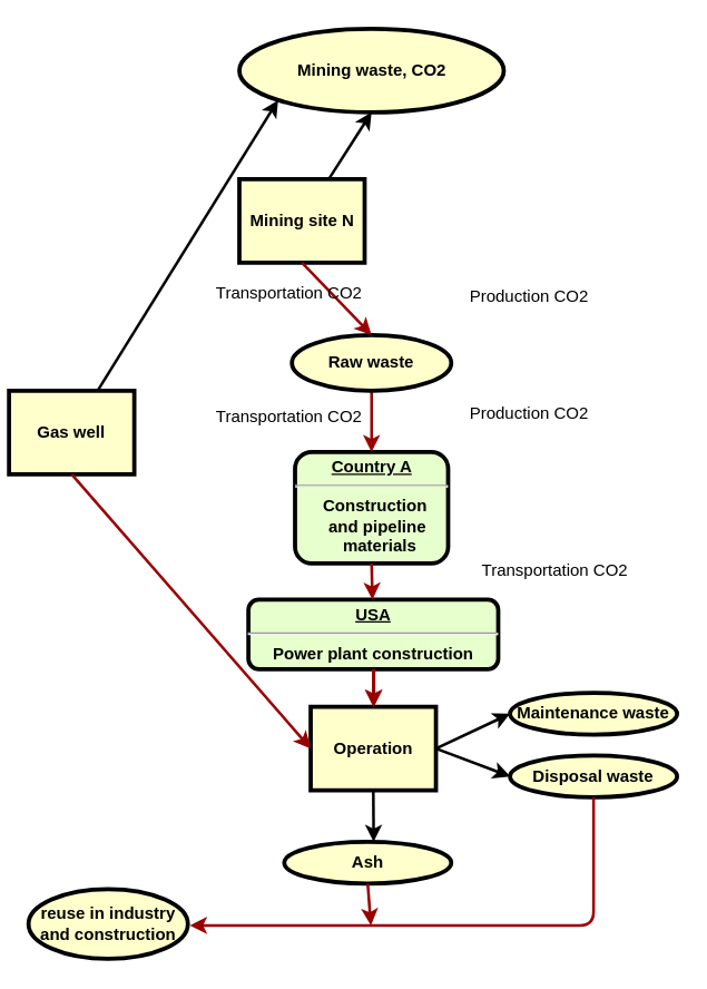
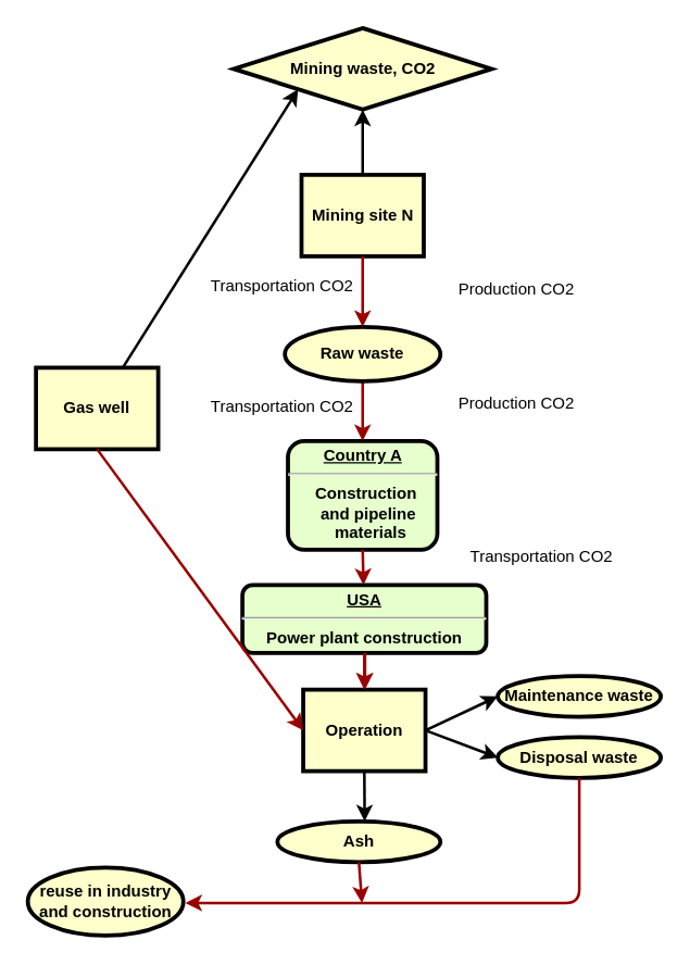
  <mxCell id="0" />
  <mxCell id="1" parent="0" />
  <mxCell id="2" value="&lt;p style=&quot;margin: 0px; margin-top: 4px; text-align: center; text-decoration: underline;&quot;&gt;&lt;strong&gt;Country A&lt;br&gt;&lt;/strong&gt;&lt;/p&gt;&lt;hr&gt;&lt;p style=&quot;margin: 0px; margin-left: 8px;&quot;&gt;Construction&amp;nbsp; &lt;br&gt;&lt;/p&gt;&lt;p style=&quot;margin: 0px; margin-left: 8px;&quot;&gt;and pipeline&lt;/p&gt;&lt;p style=&quot;margin: 0px; margin-left: 8px;&quot;&gt;&amp;nbsp;materials&lt;br&gt;&lt;/p&gt;" style="verticalAlign=middle;align=center;overflow=fill;fontSize=12;fontFamily=Helvetica;html=1;rounded=1;fontStyle=1;strokeWidth=3;fillColor=#E6FFCC" parent="1" vertex="1"><mxGeometry x="211.5" y="324" width="110" height="80" as="geometry" /></mxCell>
  <mxCell id="3" value="&lt;p style=&quot;margin: 0px; margin-top: 4px; text-align: center; text-decoration: underline;&quot;&gt;&lt;strong&gt;USA&lt;br&gt;&lt;/strong&gt;&lt;/p&gt;&lt;hr&gt;Power plant construction" style="verticalAlign=middle;align=center;overflow=fill;fontSize=12;fontFamily=Helvetica;html=1;rounded=1;fontStyle=1;strokeWidth=3;fillColor=#E6FFCC" parent="1" vertex="1"><mxGeometry x="178" y="430" width="179.5" height="50" as="geometry" /></mxCell>
  <mxCell id="4" value="Operation" style="whiteSpace=wrap;align=center;verticalAlign=middle;fontStyle=1;strokeWidth=3;fillColor=#FFFFCC" parent="1" vertex="1"><mxGeometry x="222.75" y="507" width="90" height="60" as="geometry" /></mxCell>
- <mxCell id="5" value="Mining site N" style="whiteSpace=wrap;align=center;verticalAlign=middle;fontStyle=1;strokeWidth=3;fillColor=#FFFFCC" parent="1" vertex="1"><mxGeometry x="171.5" y="128" width="90" height="60" as="geometry" /></mxCell>
+ <mxCell id="5" value="Mining site N" style="whiteSpace=wrap;align=center;verticalAlign=middle;fontStyle=1;strokeWidth=3;fillColor=#FFFFCC" parent="1" vertex="1"><mxGeometry x="221.5" y="128" width="90" height="60" as="geometry" /></mxCell>
  <mxCell id="6" style="edgeStyle=orthogonalEdgeStyle;rounded=0;orthogonalLoop=1;jettySize=auto;html=1;exitX=0.5;exitY=1;exitDx=0;exitDy=0;" parent="1" edge="1"><mxGeometry relative="1" as="geometry"><mxPoint x="266.5" y="376" as="sourcePoint" /><mxPoint x="266.5" y="376" as="targetPoint" /></mxGeometry></mxCell>
  <mxCell id="7" value="" style="edgeStyle=none;noEdgeStyle=1;strokeColor=#990000;strokeWidth=2;exitX=0.5;exitY=1;exitDx=0;exitDy=0;entryX=0.5;entryY=0;entryDx=0;entryDy=0;" parent="1" source="19" target="2" edge="1"><mxGeometry width="100" height="100" relative="1" as="geometry"><mxPoint x="266.5" y="285" as="sourcePoint" /><mxPoint x="56.498" y="324" as="targetPoint" /></mxGeometry></mxCell>
  <mxCell id="8" value="" style="edgeStyle=none;noEdgeStyle=1;strokeColor=#990000;strokeWidth=2;exitX=0.5;exitY=1;exitDx=0;exitDy=0;" parent="1" source="2" target="3" edge="1"><mxGeometry width="100" height="100" relative="1" as="geometry"><mxPoint x="268" y="374" as="sourcePoint" /><mxPoint x="271" y="340" as="targetPoint" /></mxGeometry></mxCell>
- <mxCell id="9" value="Mining waste, CO2" style="ellipse;whiteSpace=wrap;html=1;fillColor=#FFFFCC;fontStyle=1;strokeWidth=3;" parent="1" vertex="1"><mxGeometry x="171.5" y="20" width="190" height="60" as="geometry" /></mxCell>
+ <mxCell id="9" value="Mining waste, CO2" style="rhombus;whiteSpace=wrap;html=1;fillColor=#FFFFCC;fontStyle=1;strokeWidth=3;" parent="1" vertex="1"><mxGeometry x="171.5" y="20" width="190" height="60" as="geometry" /></mxCell>
  <mxCell id="10" value="" style="edgeStyle=none;noEdgeStyle=1;strokeColor=#000000;strokeWidth=2;entryX=0.5;entryY=1;entryDx=0;entryDy=0;" parent="1" source="5" target="9" edge="1"><mxGeometry width="100" height="100" relative="1" as="geometry"><mxPoint x="240.81" y="118" as="sourcePoint" /><mxPoint x="251.498" y="60.003" as="targetPoint" /><Array as="points" /></mxGeometry></mxCell>
  <mxCell id="11" value="Transportation CO2" style="text;spacingTop=-5;align=center" parent="1" vertex="1"><mxGeometry x="138" y="290" width="139" height="20" as="geometry" /></mxCell>
  <mxCell id="12" value="Transportation CO2" style="text;spacingTop=-5;align=center" parent="1" vertex="1"><mxGeometry x="336.5" y="400.5" width="124" height="20" as="geometry" /></mxCell>
  <mxCell id="13" value="Production CO2 " style="text;spacingTop=0;align=center;verticalAlign=middle;spacing=0;" parent="1" vertex="1"><mxGeometry x="312.75" y="182.5" width="134.5" height="57.5" as="geometry" /></mxCell>
  <mxCell id="14" value="Maintenance waste" style="ellipse;whiteSpace=wrap;html=1;fillColor=#FFFFCC;fontStyle=1;strokeWidth=3;" parent="1" vertex="1"><mxGeometry x="366" y="497" width="120" height="30" as="geometry" /></mxCell>
  <mxCell id="15" value="Disposal waste" style="ellipse;whiteSpace=wrap;html=1;fillColor=#FFFFCC;fontStyle=1;strokeWidth=3;" parent="1" vertex="1"><mxGeometry x="366" y="542" width="120" height="30" as="geometry" /></mxCell>
  <mxCell id="16" value="" style="edgeStyle=none;noEdgeStyle=1;strokeColor=#000000;strokeWidth=2;exitX=1;exitY=0.5;exitDx=0;exitDy=0;entryX=0;entryY=0.5;entryDx=0;entryDy=0;" parent="1" source="4" target="14" edge="1"><mxGeometry width="100" height="100" relative="1" as="geometry"><mxPoint x="276.5" y="170" as="sourcePoint" /><mxPoint x="276.5" y="122" as="targetPoint" /></mxGeometry></mxCell>
  <mxCell id="17" value="" style="edgeStyle=none;noEdgeStyle=1;strokeColor=#000000;strokeWidth=2;exitX=1;exitY=0.5;exitDx=0;exitDy=0;entryX=0;entryY=0.5;entryDx=0;entryDy=0;" parent="1" source="4" target="15" edge="1"><mxGeometry width="100" height="100" relative="1" as="geometry"><mxPoint x="322.75" y="547" as="sourcePoint" /><mxPoint x="376" y="522" as="targetPoint" /></mxGeometry></mxCell>
  <mxCell id="18" value="" style="edgeStyle=none;noEdgeStyle=1;strokeColor=#990000;strokeWidth=2;entryX=0.5;entryY=0;entryDx=0;entryDy=0;exitX=0.5;exitY=1;exitDx=0;exitDy=0;" parent="1" source="3" target="4" edge="1"><mxGeometry width="100" height="100" relative="1" as="geometry"><mxPoint x="266" y="502" as="sourcePoint" /><mxPoint x="277.849" y="440" as="targetPoint" /></mxGeometry></mxCell>
  <mxCell id="19" value="Raw waste" style="ellipse;whiteSpace=wrap;html=1;fillColor=#FFFFCC;fontStyle=1;strokeWidth=3;" parent="1" vertex="1"><mxGeometry x="209.25" y="240" width="114.5" height="40" as="geometry" /></mxCell>
  <mxCell id="20" value="" style="edgeStyle=none;noEdgeStyle=1;strokeColor=#990000;strokeWidth=2;exitX=0.5;exitY=1;exitDx=0;exitDy=0;entryX=0.5;entryY=0;entryDx=0;entryDy=0;" parent="1" source="5" edge="1"><mxGeometry width="100" height="100" relative="1" as="geometry"><mxPoint x="266.5" y="196" as="sourcePoint" /><mxPoint x="266.5" y="240" as="targetPoint" /></mxGeometry></mxCell>
  <mxCell id="21" value="Transportation CO2" style="text;spacingTop=-5;align=center" parent="1" vertex="1"><mxGeometry x="138" y="201.25" width="139" height="20" as="geometry" /></mxCell>
  <mxCell id="22" value="Production CO2 " style="text;spacingTop=0;align=center;verticalAlign=middle;spacing=0;" parent="1" vertex="1"><mxGeometry x="312.75" y="266.5" width="134.5" height="57.5" as="geometry" /></mxCell>
- <mxCell id="23" value="Gas well" style="whiteSpace=wrap;align=center;verticalAlign=middle;fontStyle=1;strokeWidth=3;fillColor=#FFFFCC" parent="1" vertex="1"><mxGeometry x="6" y="280" width="90" height="60" as="geometry" /></mxCell>
+ <mxCell id="23" value="Gas well" style="whiteSpace=wrap;align=center;verticalAlign=middle;fontStyle=1;strokeWidth=3;fillColor=#FFFFCC" parent="1" vertex="1"><mxGeometry x="26" y="270" width="90" height="60" as="geometry" /></mxCell>
  <mxCell id="24" style="edgeStyle=orthogonalEdgeStyle;rounded=0;orthogonalLoop=1;jettySize=auto;html=1;exitX=0.5;exitY=1;exitDx=0;exitDy=0;" parent="1" edge="1"><mxGeometry relative="1" as="geometry"><mxPoint x="67.25" y="566" as="sourcePoint" /><mxPoint x="67.25" y="566" as="targetPoint" /></mxGeometry></mxCell>
  <mxCell id="25" value="" style="edgeStyle=none;noEdgeStyle=1;strokeColor=#000000;strokeWidth=2;entryX=0;entryY=1;entryDx=0;entryDy=0;" parent="1" source="23" target="9" edge="1"><mxGeometry width="100" height="100" relative="1" as="geometry"><mxPoint x="-28.44" y="371" as="sourcePoint" /><mxPoint x="-2.75" y="333" as="targetPoint" /><Array as="points" /></mxGeometry></mxCell>
  <mxCell id="26" value="" style="edgeStyle=none;noEdgeStyle=1;strokeColor=#990000;strokeWidth=2;exitX=0.5;exitY=1;exitDx=0;exitDy=0;entryX=0;entryY=0.5;entryDx=0;entryDy=0;" parent="1" source="23" target="4" edge="1"><mxGeometry width="100" height="100" relative="1" as="geometry"><mxPoint x="67.25" y="386" as="sourcePoint" /><mxPoint x="67.25" y="524" as="targetPoint" /></mxGeometry></mxCell>
  <mxCell id="27" value="Ash" style="ellipse;whiteSpace=wrap;html=1;fillColor=#FFFFCC;fontStyle=1;strokeWidth=3;" parent="1" vertex="1"><mxGeometry x="203.75" y="604" width="120" height="30" as="geometry" /></mxCell>
  <mxCell id="28" value="" style="edgeStyle=none;noEdgeStyle=1;strokeColor=#000000;strokeWidth=2;exitX=0.5;exitY=1;exitDx=0;exitDy=0;" parent="1" source="4" edge="1"><mxGeometry width="100" height="100" relative="1" as="geometry"><mxPoint x="264" y="574" as="sourcePoint" /><mxPoint x="268" y="604" as="targetPoint" /></mxGeometry></mxCell>
  <mxCell id="29" value="" style="edgeStyle=none;noEdgeStyle=1;strokeColor=#990000;strokeWidth=2;exitX=0.5;exitY=1;exitDx=0;exitDy=0;" parent="1" source="15" edge="1"><mxGeometry width="100" height="100" relative="1" as="geometry"><mxPoint x="277.75" y="490" as="sourcePoint" /><mxPoint x="136" y="664" as="targetPoint" /><Array as="points"><mxPoint x="426" y="664" /></Array></mxGeometry></mxCell>
  <mxCell id="30" value="" style="edgeStyle=none;noEdgeStyle=1;strokeColor=#990000;strokeWidth=2;entryX=0.5;entryY=0;entryDx=0;entryDy=0;exitX=0.5;exitY=1;exitDx=0;exitDy=0;" parent="1" edge="1"><mxGeometry width="100" height="100" relative="1" as="geometry"><mxPoint x="268.25" y="480" as="sourcePoint" /><mxPoint x="268.25" y="507" as="targetPoint" /></mxGeometry></mxCell>
  <mxCell id="31" value="" style="edgeStyle=none;noEdgeStyle=1;strokeColor=#990000;strokeWidth=2;exitX=0.5;exitY=1;exitDx=0;exitDy=0;" parent="1" source="27" edge="1"><mxGeometry width="100" height="100" relative="1" as="geometry"><mxPoint x="277.75" y="490" as="sourcePoint" /><mxPoint x="266" y="664" as="targetPoint" /><Array as="points"><mxPoint x="266" y="664" /></Array></mxGeometry></mxCell>
  <mxCell id="32" value="reuse in industry and construction" style="ellipse;whiteSpace=wrap;html=1;fillColor=#FFFFCC;fontStyle=1;strokeWidth=3;" parent="1" vertex="1"><mxGeometry x="20" y="638" width="114.5" height="50" as="geometry" /></mxCell>
